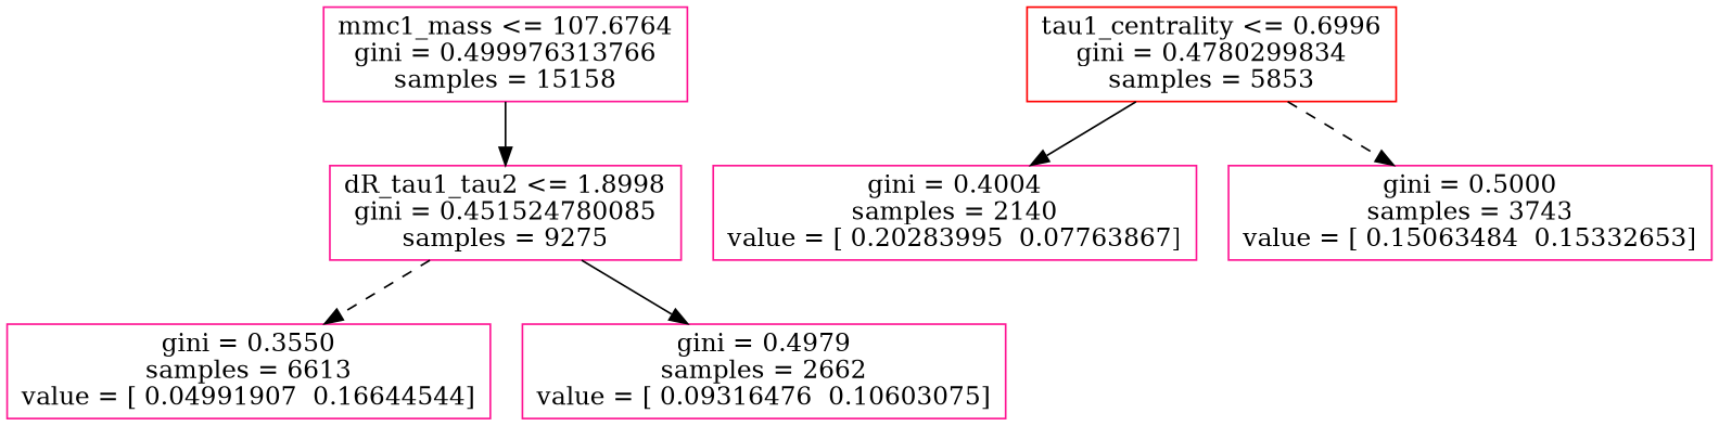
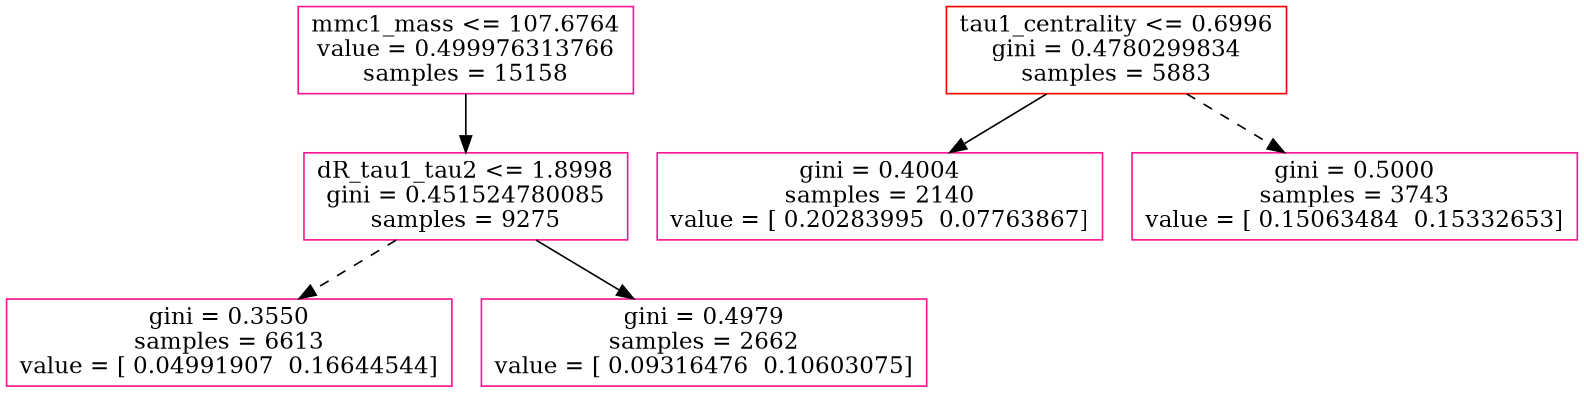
  digraph {
    node [color=deeppink shape=box]
    edge [style=solid]
-   n1 [label="mmc1_mass <= 107.6764\ngini = 0.499976313766\nsamples = 15158"]
+   n1 [label="mmc1_mass <= 107.6764\nvalue = 0.499976313766\nsamples = 15158"]
    n2 [label="dR_tau1_tau2 <= 1.8998\ngini = 0.451524780085\nsamples = 9275"]
-   n3 [color=red label="tau1_centrality <= 0.6996\ngini = 0.4780299834\nsamples = 5853"]
+   n3 [color=red label="tau1_centrality <= 0.6996\ngini = 0.4780299834\nsamples = 5883"]
    n4 [label="gini = 0.4004\nsamples = 2140\nvalue = [ 0.20283995  0.07763867]"]
    n5 [label="gini = 0.5000\nsamples = 3743\nvalue = [ 0.15063484  0.15332653]"]
    n6 [label="gini = 0.3550\nsamples = 6613\nvalue = [ 0.04991907  0.16644544]"]
    n7 [label="gini = 0.4979\nsamples = 2662\nvalue = [ 0.09316476  0.10603075]"]
    n1 -> n2
    n2 -> n6 [style=dashed]
    n2 -> n7
    n3 -> n4
    n3 -> n5 [style=dashed]
  }
